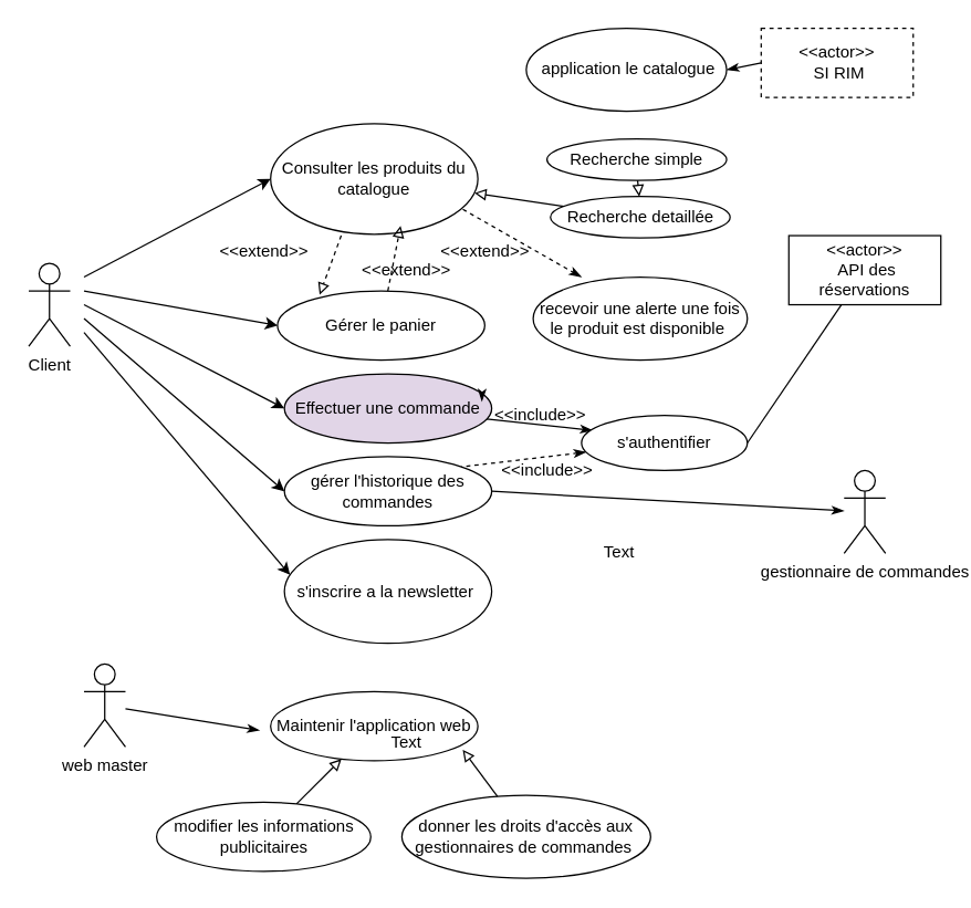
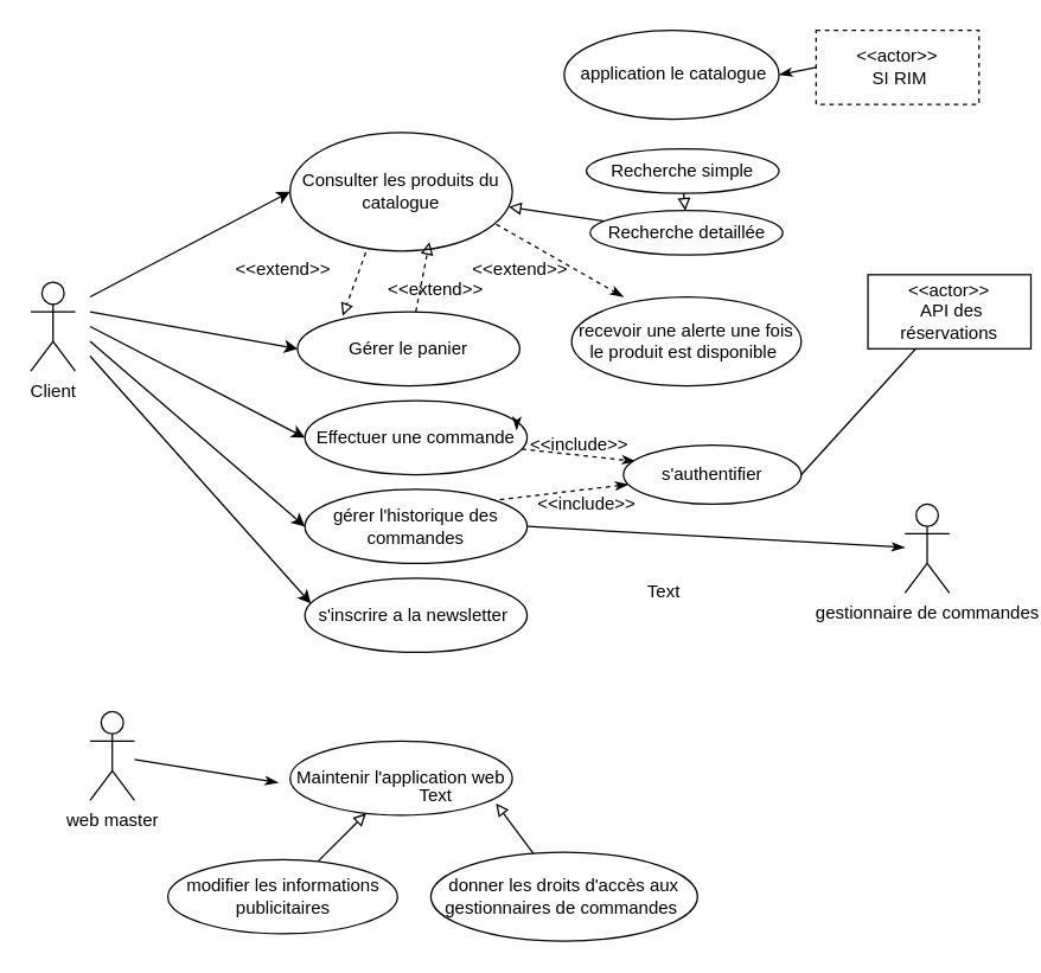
  <mxCell id="0" />
  <mxCell id="1" parent="0" />
  <mxCell id="2" parent="1" style="edgeStyle=none;rounded=0;orthogonalLoop=1;jettySize=auto;html=1;entryX=0.27;entryY=0.02;entryDx=0;entryDy=0;entryPerimeter=0;startArrow=none;startFill=0;endArrow=block;endFill=0;dashed=1;" edge="1"><mxGeometry as="geometry" relative="1"><mxPoint as="sourcePoint" x="246.099" y="169.997" /><mxPoint as="targetPoint" x="230.5" y="212.69" /></mxGeometry></mxCell>
  <mxCell id="3" parent="1" style="edgeStyle=none;rounded=0;orthogonalLoop=1;jettySize=auto;html=1;entryX=0;entryY=0;entryDx=0;entryDy=0;dashed=1;startArrow=none;startFill=0;endArrow=classicThin;endFill=1;" edge="1"><mxGeometry as="geometry" relative="1"><mxPoint as="sourcePoint" x="334.103" y="150.972" /><mxPoint as="targetPoint" x="419.997" y="200.002" /></mxGeometry></mxCell>
  <mxCell id="4" value="Consulter les produits du catalogue" parent="1" style="ellipse;whiteSpace=wrap;html=1;" vertex="1"><mxGeometry as="geometry" x="195" y="89" width="150" height="80" /></mxCell>
  <mxCell id="5" parent="1" style="edgeStyle=none;rounded=0;orthogonalLoop=1;jettySize=auto;html=1;entryX=0.627;entryY=0.925;entryDx=0;entryDy=0;entryPerimeter=0;startArrow=none;startFill=0;endArrow=block;endFill=0;dashed=1;" edge="1" source="6" target="4"><mxGeometry as="geometry" relative="1" /></mxCell>
  <mxCell id="6" value="Gérer le panier" parent="1" style="ellipse;whiteSpace=wrap;html=1;" vertex="1"><mxGeometry as="geometry" x="200" y="210" width="150" height="50" /></mxCell>
- <mxCell id="7" parent="1" style="edgeStyle=none;rounded=0;orthogonalLoop=1;jettySize=auto;html=1;entryX=0.067;entryY=0.275;entryDx=0;entryDy=0;entryPerimeter=0;dashed=0;startArrow=none;startFill=0;endArrow=classicThin;endFill=1;" edge="1" source="8" target="20"><mxGeometry as="geometry" relative="1" /></mxCell>
- <mxCell id="8" value="Effectuer une commande" parent="1" style="ellipse;whiteSpace=wrap;html=1;fillColor=#e1d5e7;" vertex="1"><mxGeometry as="geometry" x="205" y="270" width="150" height="50" /></mxCell>
+ <mxCell id="7" parent="1" style="edgeStyle=none;rounded=0;orthogonalLoop=1;jettySize=auto;html=1;entryX=0.067;entryY=0.275;entryDx=0;entryDy=0;entryPerimeter=0;dashed=1;startArrow=none;startFill=0;endArrow=classicThin;endFill=1;" edge="1" source="8" target="20"><mxGeometry as="geometry" relative="1" /></mxCell>
+ <mxCell id="8" value="Effectuer une commande" parent="1" style="ellipse;whiteSpace=wrap;html=1;" vertex="1"><mxGeometry as="geometry" x="205" y="270" width="150" height="50" /></mxCell>
  <mxCell id="9" parent="1" style="edgeStyle=none;rounded=0;orthogonalLoop=1;jettySize=auto;html=1;exitX=1;exitY=0.5;exitDx=0;exitDy=0;startArrow=none;startFill=0;endArrow=classicThin;endFill=1;" edge="1" source="10" target="21"><mxGeometry as="geometry" relative="1" /></mxCell>
  <mxCell id="10" value="gérer l'historique des commandes" parent="1" style="ellipse;whiteSpace=wrap;html=1;" vertex="1"><mxGeometry as="geometry" x="205" y="330" width="150" height="50" /></mxCell>
  <mxCell id="11" parent="1" style="rounded=0;orthogonalLoop=1;jettySize=auto;html=1;entryX=0;entryY=0.5;entryDx=0;entryDy=0;" edge="1" target="4"><mxGeometry as="geometry" relative="1"><mxPoint as="sourcePoint" x="60" y="200" /></mxGeometry></mxCell>
  <mxCell id="12" parent="1" style="rounded=0;orthogonalLoop=1;jettySize=auto;html=1;entryX=0;entryY=0.5;entryDx=0;entryDy=0;" edge="1" target="6"><mxGeometry as="geometry" relative="1"><mxPoint as="sourcePoint" x="60" y="210" /></mxGeometry></mxCell>
  <mxCell id="13" parent="1" style="rounded=0;orthogonalLoop=1;jettySize=auto;html=1;entryX=0;entryY=0.5;entryDx=0;entryDy=0;" edge="1" target="8"><mxGeometry as="geometry" relative="1"><mxPoint as="sourcePoint" x="60" y="220" /></mxGeometry></mxCell>
  <mxCell id="14" parent="1" style="rounded=0;orthogonalLoop=1;jettySize=auto;html=1;entryX=0;entryY=0.5;entryDx=0;entryDy=0;" edge="1" target="10"><mxGeometry as="geometry" relative="1"><mxPoint as="sourcePoint" x="60" y="230" /></mxGeometry></mxCell>
  <mxCell id="15" parent="1" style="edgeStyle=none;rounded=0;orthogonalLoop=1;jettySize=auto;html=1;entryX=-0.053;entryY=0.56;entryDx=0;entryDy=0;entryPerimeter=0;startArrow=none;startFill=0;endArrow=classicThin;endFill=1;" edge="1" source="16" target="27"><mxGeometry as="geometry" relative="1" /></mxCell>
  <mxCell id="16" value="web master" parent="1" style="shape=umlActor;verticalLabelPosition=bottom;labelBackgroundColor=#ffffff;verticalAlign=top;html=1;outlineConnect=0;" vertex="1"><mxGeometry as="geometry" x="60" y="480" width="30" height="60" /></mxCell>
  <mxCell id="17" parent="1" style="rounded=0;orthogonalLoop=1;jettySize=auto;html=1;entryX=0.953;entryY=0.333;entryDx=0;entryDy=0;entryPerimeter=0;startArrow=classicThin;startFill=1;endArrow=none;endFill=0;dashed=1;" edge="1" target="8"><mxGeometry as="geometry" relative="1"><mxPoint as="sourcePoint" x="347.886" y="290" /></mxGeometry></mxCell>
  <mxCell id="18" parent="1" style="edgeStyle=none;rounded=0;orthogonalLoop=1;jettySize=auto;html=1;entryX=1;entryY=0;entryDx=0;entryDy=0;dashed=1;startArrow=classicThin;startFill=1;endArrow=none;endFill=0;" edge="1" source="20" target="10"><mxGeometry as="geometry" relative="1" /></mxCell>
  <mxCell id="19" parent="1" style="edgeStyle=none;rounded=0;orthogonalLoop=1;jettySize=auto;html=1;exitX=1;exitY=0.5;exitDx=0;exitDy=0;startArrow=none;startFill=0;endArrow=none;endFill=0;" edge="1" source="20" target="25"><mxGeometry as="geometry" relative="1" /></mxCell>
  <mxCell id="20" value="s'authentifier " parent="1" style="ellipse;whiteSpace=wrap;html=1;" vertex="1"><mxGeometry as="geometry" x="420" y="300" width="120" height="40" /></mxCell>
  <mxCell id="21" value="gestionnaire de commandes" parent="1" style="shape=umlActor;verticalLabelPosition=bottom;labelBackgroundColor=#ffffff;verticalAlign=top;html=1;outlineConnect=0;" vertex="1"><mxGeometry as="geometry" x="610" y="340" width="30" height="60" /></mxCell>
  <mxCell id="22" value="&amp;nbsp;application le catalogue" parent="1" style="ellipse;whiteSpace=wrap;html=1;" vertex="1"><mxGeometry as="geometry" x="380" y="20" width="145" height="60" /></mxCell>
  <mxCell id="23" parent="1" style="edgeStyle=none;rounded=0;orthogonalLoop=1;jettySize=auto;html=1;exitX=0;exitY=0.5;exitDx=0;exitDy=0;entryX=1;entryY=0.5;entryDx=0;entryDy=0;startArrow=none;startFill=0;endArrow=classicThin;endFill=1;" edge="1" source="24" target="22"><mxGeometry as="geometry" relative="1" /></mxCell>
  <mxCell id="24" value="&amp;lt;&amp;lt;actor&amp;gt;&amp;gt;&lt;br&gt;&amp;nbsp;SI RIM" parent="1" style="rounded=0;whiteSpace=wrap;html=1;dashed=1;" vertex="1"><mxGeometry as="geometry" x="550" y="20" width="110" height="50" /></mxCell>
- <mxCell id="25" value="&amp;lt;&amp;lt;actor&amp;gt;&amp;gt;&lt;br&gt;&amp;nbsp;API des réservations" parent="1" style="rounded=0;whiteSpace=wrap;html=1;" vertex="1"><mxGeometry as="geometry" x="570" y="170" width="110" height="50" /></mxCell>
+ <mxCell id="25" value="&amp;lt;&amp;lt;actor&amp;gt;&amp;gt;&lt;br&gt;&amp;nbsp;API des réservations" parent="1" style="rounded=0;whiteSpace=wrap;html=1;" vertex="1"><mxGeometry x="585" y="185" as="geometry" width="110" height="50" /></mxCell>
  <mxCell id="26" value="Client" parent="1" style="shape=umlActor;verticalLabelPosition=bottom;labelBackgroundColor=#ffffff;verticalAlign=top;html=1;outlineConnect=0;" vertex="1"><mxGeometry as="geometry" x="20" y="190" width="30" height="60" /></mxCell>
  <mxCell id="27" value="Maintenir l'application web" parent="1" style="ellipse;whiteSpace=wrap;html=1;" vertex="1"><mxGeometry as="geometry" x="195" y="500" width="150" height="50" /></mxCell>
  <mxCell id="28" parent="1" style="edgeStyle=none;rounded=0;orthogonalLoop=1;jettySize=auto;html=1;startArrow=none;startFill=0;endArrow=block;endFill=0;" edge="1" source="29" target="27"><mxGeometry as="geometry" relative="1" /></mxCell>
  <mxCell id="29" value="modifier les informations publicitaires " parent="1" style="ellipse;whiteSpace=wrap;html=1;" vertex="1"><mxGeometry as="geometry" x="112.5" y="580" width="155" height="50" /></mxCell>
  <mxCell id="30" parent="1" style="edgeStyle=none;rounded=0;orthogonalLoop=1;jettySize=auto;html=1;entryX=0.927;entryY=0.84;entryDx=0;entryDy=0;entryPerimeter=0;startArrow=none;startFill=0;endArrow=block;endFill=0;" edge="1" source="31" target="27"><mxGeometry as="geometry" relative="1" /></mxCell>
  <mxCell id="31" value="donner les droits d'accès aux gestionnaires de commandes&amp;nbsp;" parent="1" style="ellipse;whiteSpace=wrap;html=1;" vertex="1"><mxGeometry as="geometry" x="290" y="575" width="180" height="60" /></mxCell>
  <mxCell id="32" parent="1" style="edgeStyle=none;rounded=0;orthogonalLoop=1;jettySize=auto;html=1;startArrow=none;startFill=0;endArrow=block;endFill=0;" edge="1" source="33" target="35"><mxGeometry as="geometry" relative="1" /></mxCell>
  <mxCell id="33" value="Recherche simple" parent="1" style="ellipse;whiteSpace=wrap;html=1;" vertex="1"><mxGeometry as="geometry" x="395" y="100" width="130" height="30" /></mxCell>
  <mxCell id="34" parent="1" style="edgeStyle=none;rounded=0;orthogonalLoop=1;jettySize=auto;html=1;startArrow=none;startFill=0;endArrow=block;endFill=0;" edge="1" source="35" target="4"><mxGeometry as="geometry" relative="1" /></mxCell>
  <mxCell id="35" value="Recherche detaillée" parent="1" style="ellipse;whiteSpace=wrap;html=1;" vertex="1"><mxGeometry as="geometry" x="397.5" y="141.69" width="130" height="30" /></mxCell>
  <mxCell id="36" value="&amp;lt;&amp;lt;include&amp;gt;&amp;gt;" parent="1" style="text;html=1;align=center;verticalAlign=middle;resizable=0;points=[];;autosize=1;" vertex="1"><mxGeometry as="geometry" x="355" y="330" width="80" height="20" /></mxCell>
  <mxCell id="37" value="&amp;lt;&amp;lt;extend&amp;gt;&amp;gt;" parent="1" style="text;html=1;align=center;verticalAlign=middle;resizable=0;points=[];;autosize=1;" vertex="1"><mxGeometry as="geometry" x="310" y="171.69" width="80" height="20" /></mxCell>
  <mxCell id="38" value="&amp;lt;&amp;lt;extend&amp;gt;&amp;gt;" parent="1" style="text;html=1;align=center;verticalAlign=middle;resizable=0;points=[];;autosize=1;" vertex="1"><mxGeometry as="geometry" x="150" y="171.69" width="80" height="20" /></mxCell>
  <mxCell id="39" value="&amp;lt;&amp;lt;include&amp;gt;&amp;gt;" parent="1" style="text;html=1;align=center;verticalAlign=middle;resizable=0;points=[];;autosize=1;" vertex="1"><mxGeometry as="geometry" x="350" y="290" width="80" height="20" /></mxCell>
- <mxCell id="40" value="s'inscrire a la newsletter&amp;nbsp;" parent="1" style="ellipse;whiteSpace=wrap;html=1;" vertex="1"><mxGeometry x="205" y="390" as="geometry" width="150" height="75" /></mxCell>
+ <mxCell id="40" value="s'inscrire a la newsletter&amp;nbsp;" parent="1" style="ellipse;whiteSpace=wrap;html=1;" vertex="1"><mxGeometry as="geometry" x="205" y="390" width="150" height="50" /></mxCell>
  <mxCell id="41" parent="1" style="rounded=0;orthogonalLoop=1;jettySize=auto;html=1;entryX=0.027;entryY=0.34;entryDx=0;entryDy=0;entryPerimeter=0;" edge="1" target="40"><mxGeometry as="geometry" relative="1"><mxPoint as="sourcePoint" x="60" y="240" /><mxPoint as="targetPoint" x="195" y="385" /></mxGeometry></mxCell>
  <mxCell id="42" value="recevoir une alerte une fois le produit est disponible&amp;nbsp;" parent="1" style="ellipse;whiteSpace=wrap;html=1;" vertex="1"><mxGeometry as="geometry" x="385" y="200" width="155" height="60" /></mxCell>
  <mxCell id="43" value="&amp;lt;&amp;lt;extend&amp;gt;&amp;gt;" parent="1" style="text;html=1;align=center;verticalAlign=middle;resizable=0;points=[];;autosize=1;" vertex="1"><mxGeometry as="geometry" x="253" y="185" width="80" height="20" /></mxCell>
  <mxCell id="44" value="Text" parent="1" style="text;html=1;align=center;verticalAlign=middle;resizable=0;points=[];;autosize=1;" vertex="1"><mxGeometry as="geometry" x="273" y="527" width="40" height="20" /></mxCell>
  <mxCell id="45" value="Text" parent="1" style="text;html=1;align=center;verticalAlign=middle;resizable=0;points=[];;autosize=1;" vertex="1"><mxGeometry as="geometry" x="427" y="389" width="40" height="20" /></mxCell>
